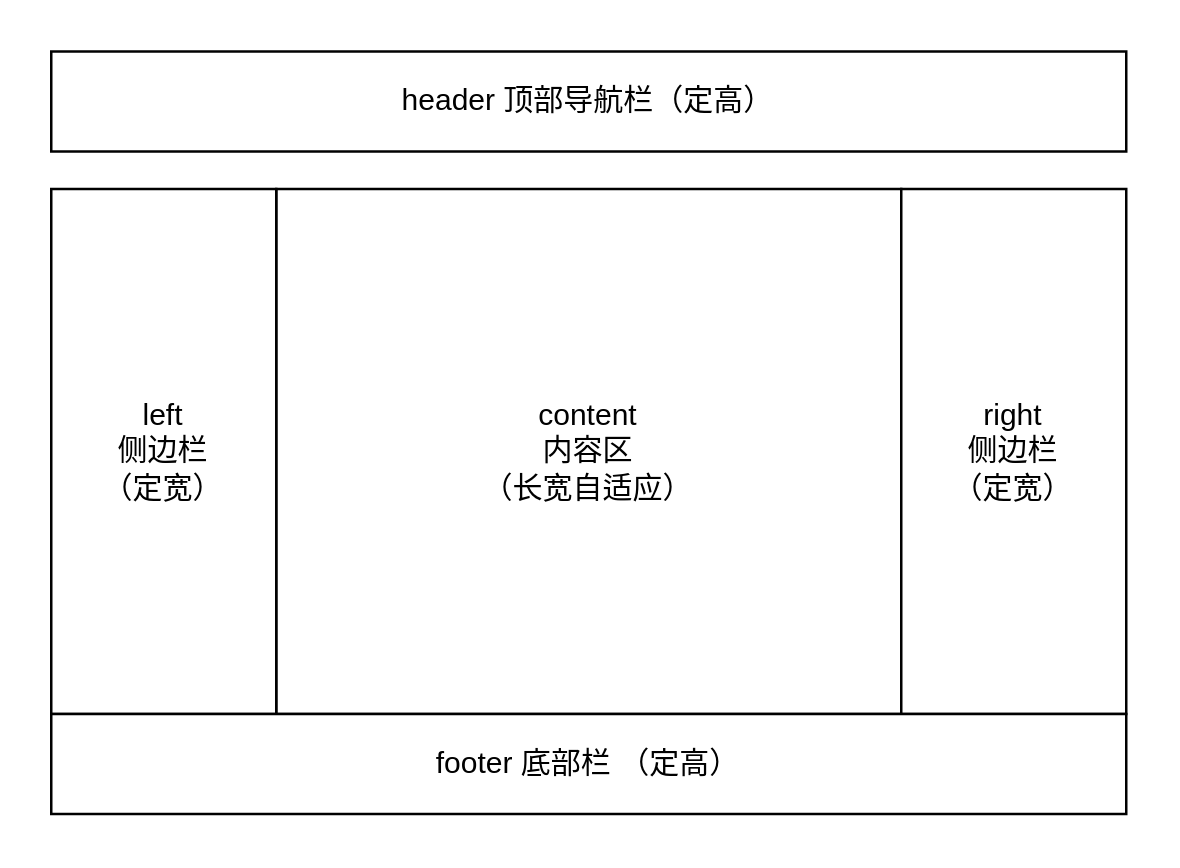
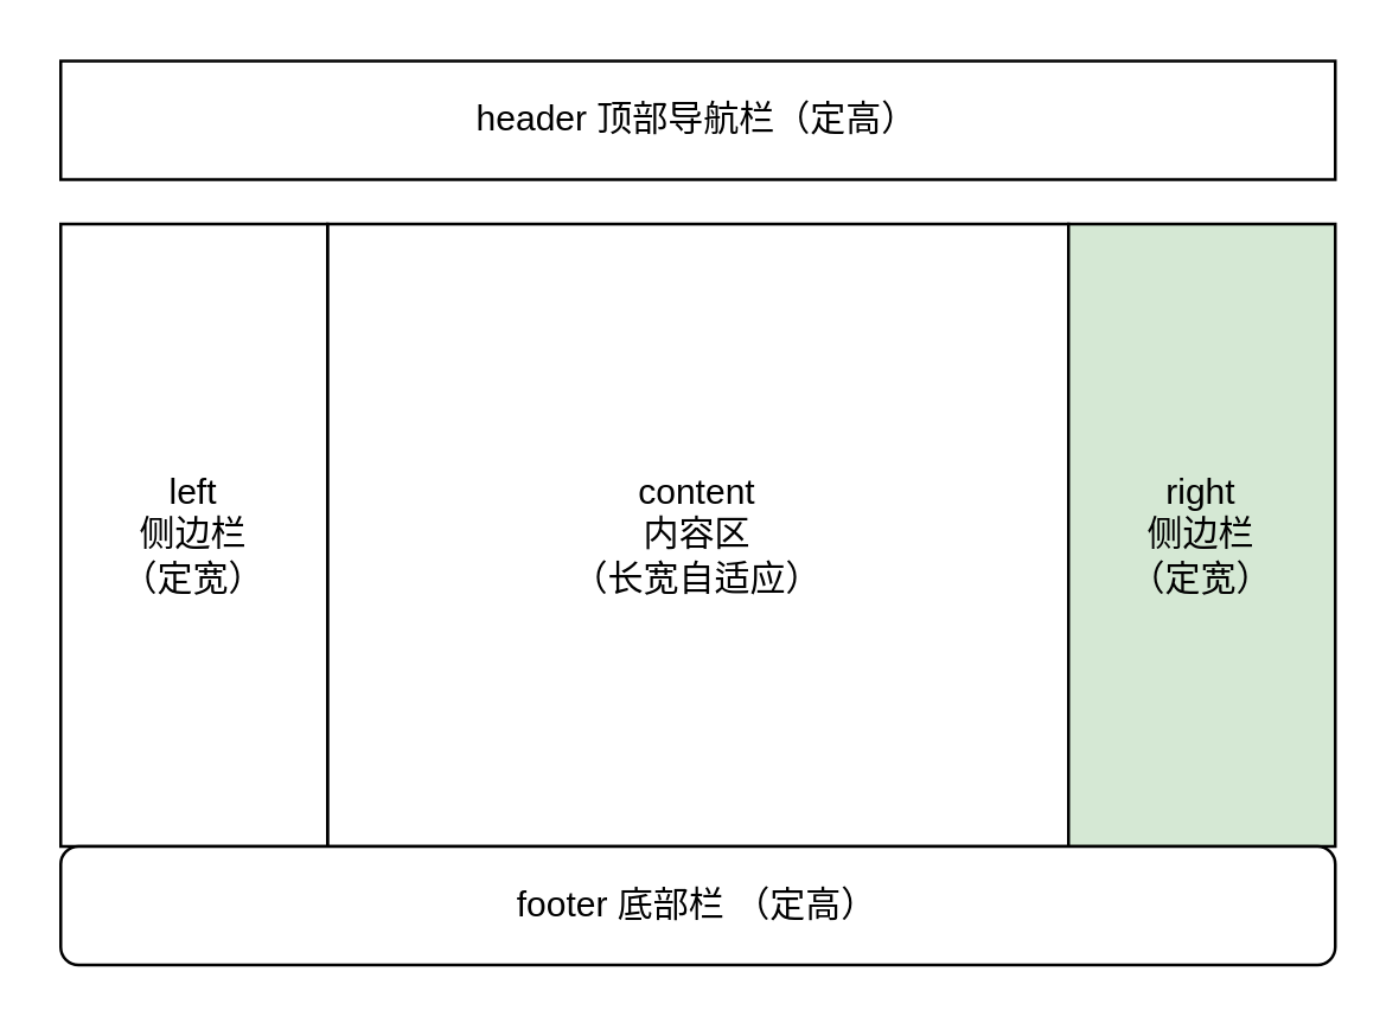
  <mxCell id="0" />
  <mxCell id="1" parent="0" />
  <mxCell id="2" value="header 顶部导航栏（定高）" style="rounded=0;whiteSpace=wrap;html=1;" vertex="1" parent="1"><mxGeometry x="20" y="20" width="430" height="40" as="geometry" /></mxCell>
  <mxCell id="3" value="&lt;div&gt;content&lt;/div&gt;&lt;div&gt;内容区&lt;/div&gt;&lt;div&gt;（长宽自适应）&lt;/div&gt;" style="rounded=0;whiteSpace=wrap;html=1;" vertex="1" parent="1"><mxGeometry x="110" y="75" width="250" height="210" as="geometry" /></mxCell>
  <mxCell id="4" value="&lt;div&gt;left&lt;/div&gt;&lt;div&gt;侧边栏&lt;/div&gt;&lt;div&gt;（定宽）&lt;/div&gt;" style="rounded=0;whiteSpace=wrap;html=1;" vertex="1" parent="1"><mxGeometry x="20" y="75" width="90" height="210" as="geometry" /></mxCell>
- <mxCell id="5" value="&lt;div&gt;right&lt;/div&gt;&lt;div&gt;侧边栏&lt;/div&gt;&lt;div&gt;（定宽）&lt;/div&gt;" style="rounded=0;whiteSpace=wrap;html=1;" vertex="1" parent="1"><mxGeometry x="360" y="75" width="90" height="210" as="geometry" /></mxCell>
- <mxCell id="6" value="footer 底部栏 （定高）" style="rounded=0;whiteSpace=wrap;html=1;" vertex="1" parent="1"><mxGeometry x="20" y="285" width="430" height="40" as="geometry" /></mxCell>
+ <mxCell id="5" value="&lt;div&gt;right&lt;/div&gt;&lt;div&gt;侧边栏&lt;/div&gt;&lt;div&gt;（定宽）&lt;/div&gt;" style="rounded=0;whiteSpace=wrap;html=1;fillColor=#d5e8d4;" vertex="1" parent="1"><mxGeometry x="360" y="75" width="90" height="210" as="geometry" /></mxCell>
+ <mxCell id="6" value="footer 底部栏 （定高）" style="whiteSpace=wrap;html=1;rounded=1;" vertex="1" parent="1"><mxGeometry x="20" y="285" width="430" height="40" as="geometry" /></mxCell>
